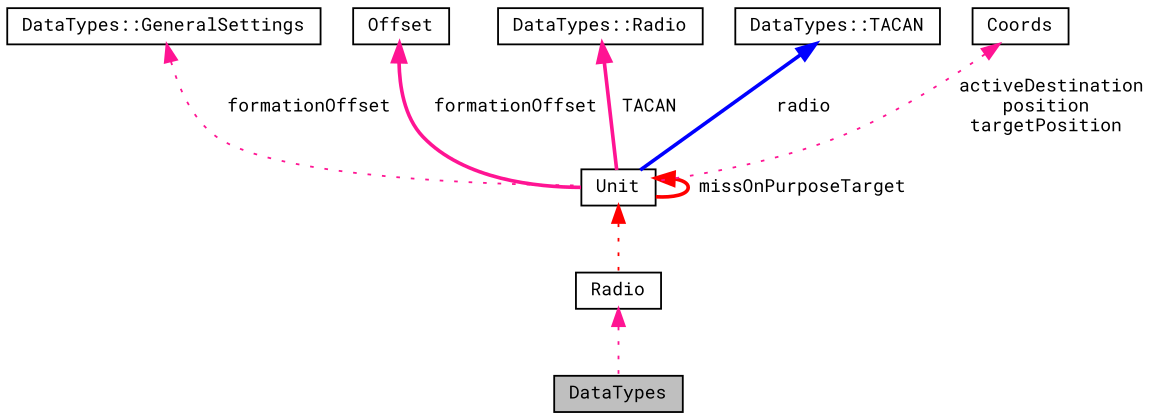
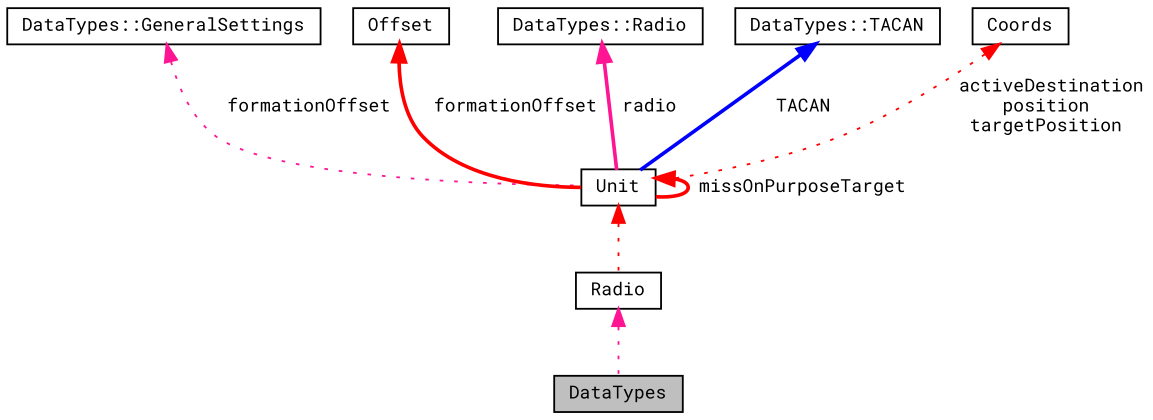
  digraph {
    fontname="Roboto Mono"
    node [color=black fillcolor=white fontname="Roboto Mono" fontsize=10 shape=record style=filled]
    edge [color=deeppink dir=back fontname="Roboto Mono" fontsize=10 labelfontname=Helvetica labelfontsize=10 style=dotted]
    n1 [fillcolor=grey75 fontcolor=black height=0.2 label=DataTypes width=0.4]
    n2 [height=0.2 label=Radio width=0.4]
    n3 [height=0.2 label=Unit width=0.4]
    n4 [height=0.2 label="DataTypes::GeneralSettings" width=0.4]
    n5 [height=0.2 label=Offset width=0.4]
    n6 [height=0.2 label="DataTypes::Radio" width=0.4]
    n7 [height=0.2 label="DataTypes::TACAN" width=0.4]
    n8 [height=0.2 label=Coords width=0.4]
    n2 -> n1
    n3 -> n2 [color=red]
    n3 -> n3 [color=red label=" missOnPurposeTarget" style=bold]
    n4 -> n3 [label=" formationOffset"]
-   n5 -> n3 [label=" formationOffset" style=bold]
-   n6 -> n3 [label=" TACAN" style=bold]
-   n7 -> n3 [color=blue label=" radio" style=bold]
-   n8 -> n3 [label=" activeDestination\nposition\ntargetPosition"]
+   n5 -> n3 [color=red label=" formationOffset" style=bold]
+   n6 -> n3 [label=" radio" style=bold]
+   n7 -> n3 [color=blue label=" TACAN" style=bold]
+   n8 -> n3 [color=red label=" activeDestination\nposition\ntargetPosition"]
  }
